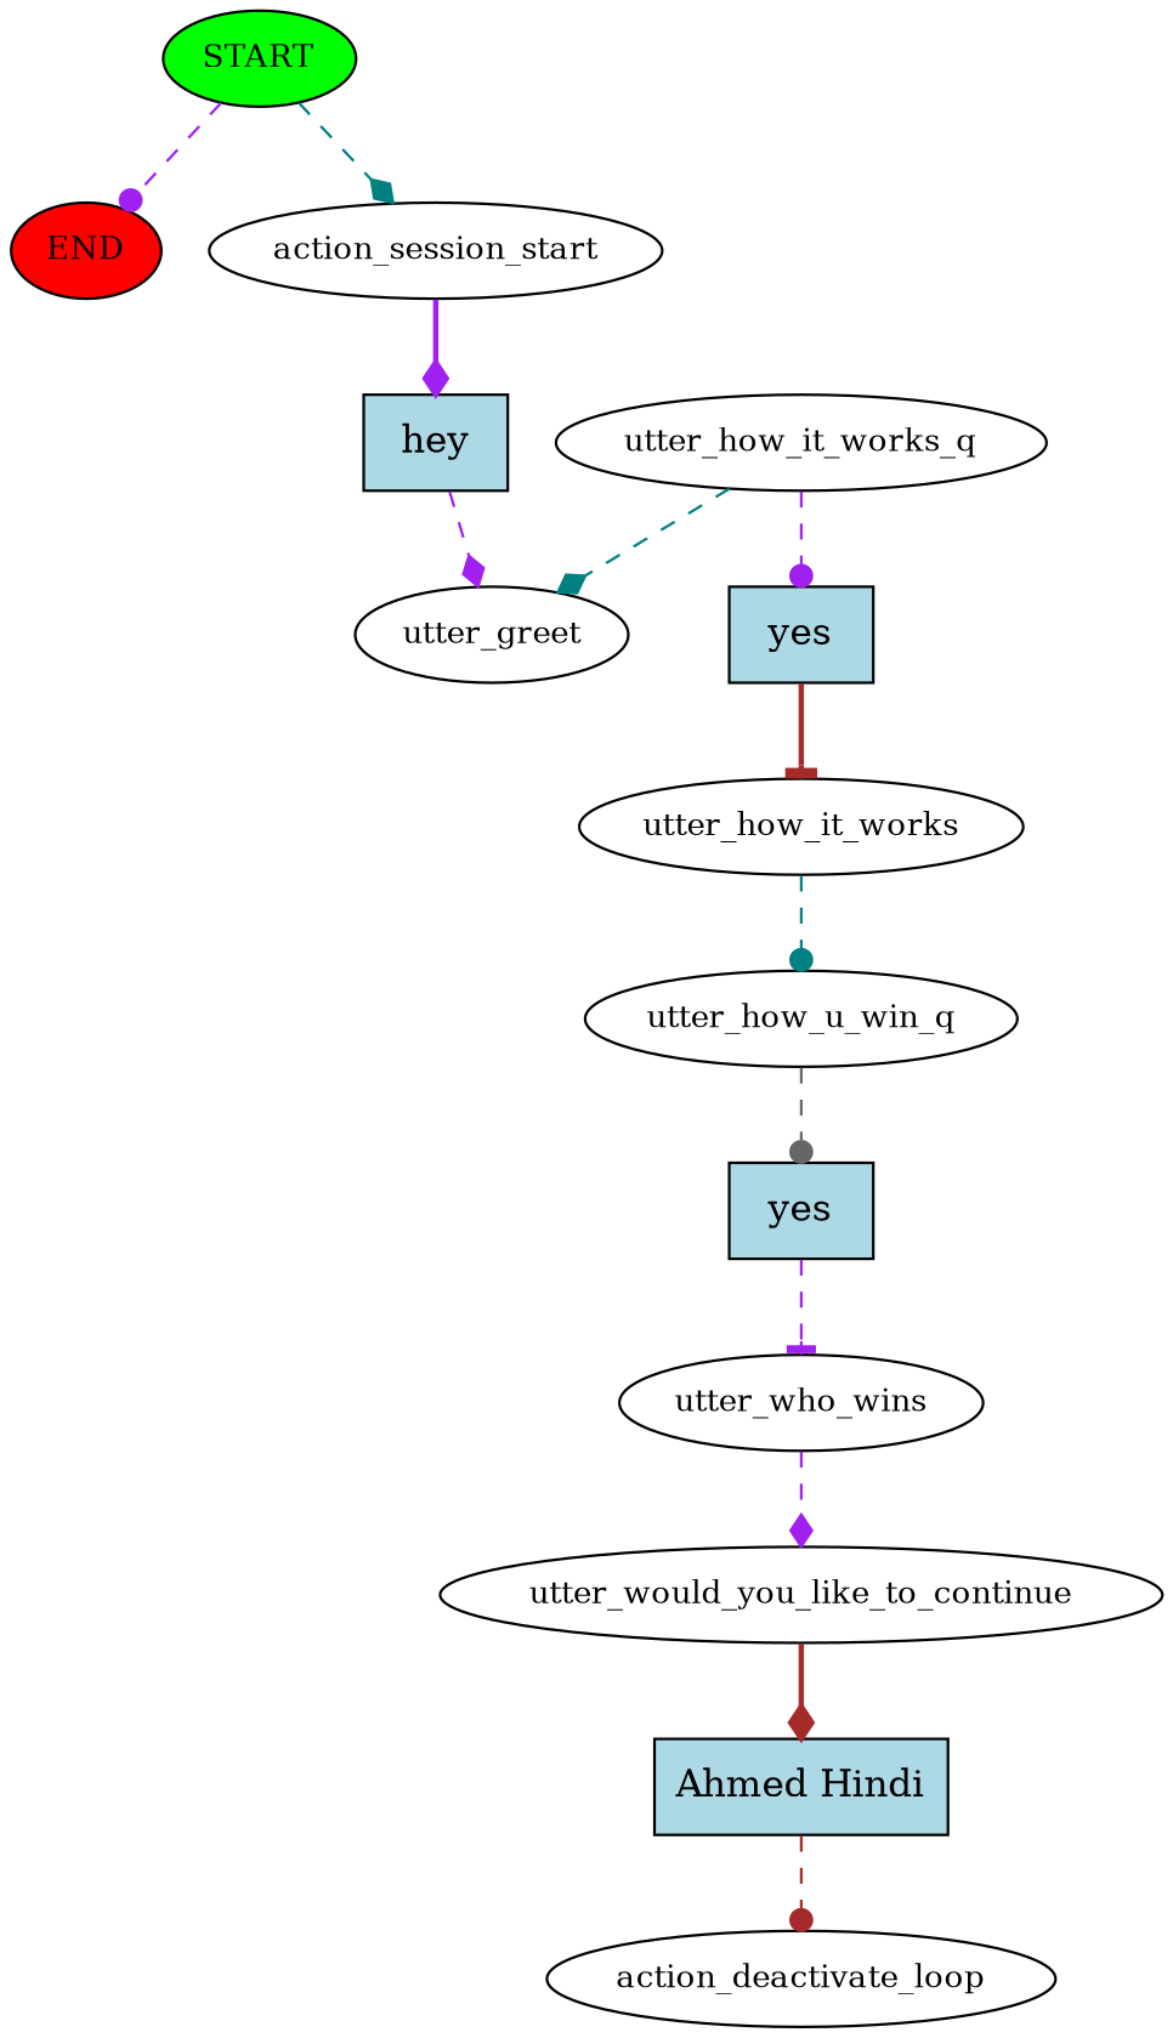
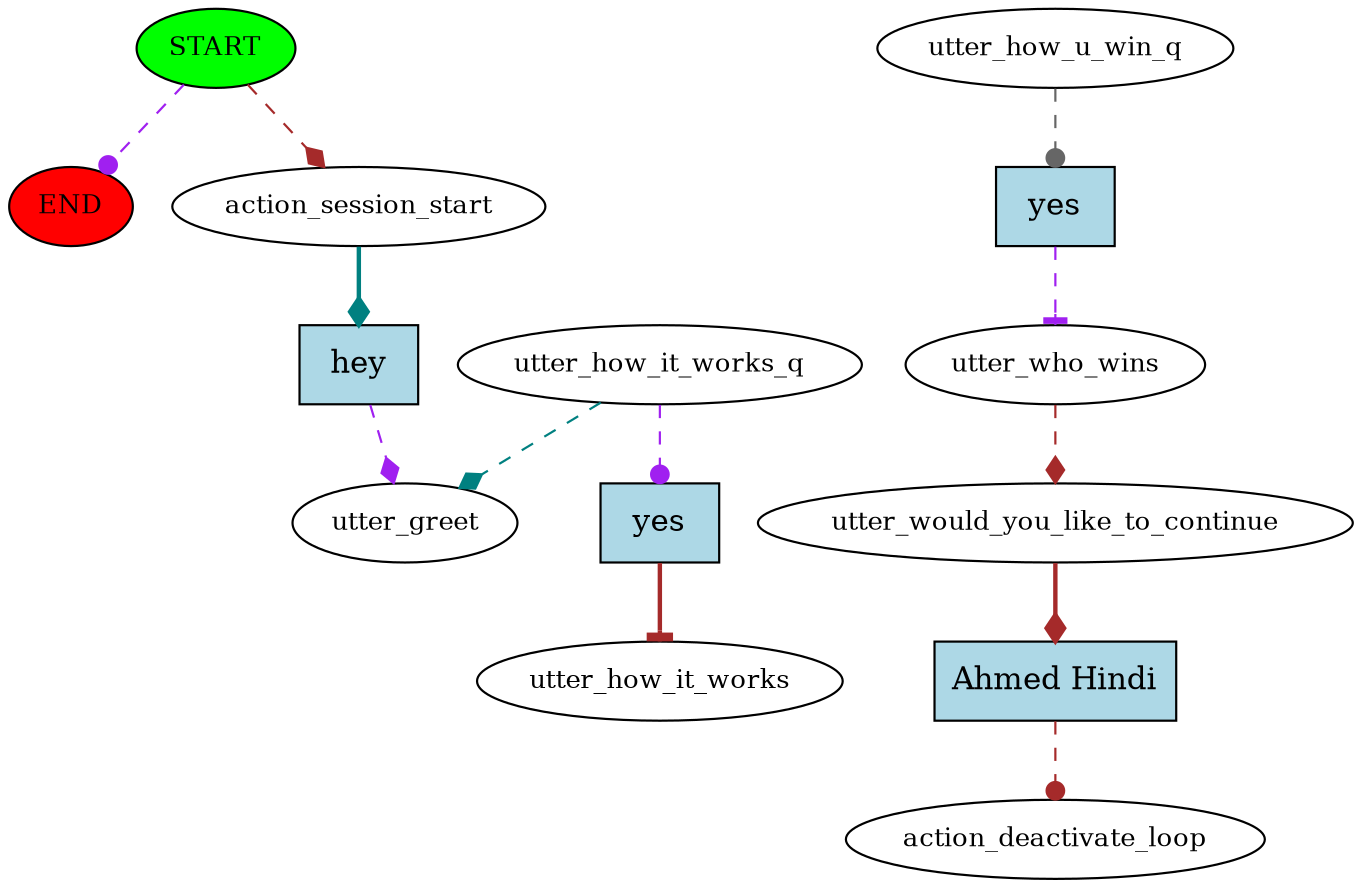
  digraph {
    node [fontsize=12]
    edge [arrowhead=diamond color=brown style=dashed]
    n1 [fillcolor=green label=START style=filled]
    n2 [fillcolor=red label=END style=filled]
    n3 [label=action_session_start]
    n4 [fillcolor=lightblue label=hey shape=rect style=filled fontsize=""]
    n5 [label=utter_greet]
    n6 [label=utter_how_it_works_q]
    n7 [fillcolor=lightblue label=yes shape=rect style=filled fontsize=""]
    n8 [label=utter_how_it_works]
    n9 [label=utter_how_u_win_q]
    n10 [fillcolor=lightblue label=yes shape=rect style=filled fontsize=""]
    n11 [label=utter_who_wins]
    n12 [label=utter_would_you_like_to_continue]
    n13 [fillcolor=lightblue label="Ahmed Hindi" shape=rect style=filled fontsize=""]
    n14 [label=action_deactivate_loop]
    n1 -> n2 [arrowhead=dot color=purple]
-   n1 -> n3 [color=teal]
-   n3 -> n4 [color=purple style=bold]
+   n1 -> n3
+   n3 -> n4 [color=teal style=bold]
    n4 -> n5 [color=purple]
    n6 -> n5 [color=teal]
    n6 -> n7 [arrowhead=dot color=purple]
    n7 -> n8 [arrowhead=tee style=bold]
-   n8 -> n9 [arrowhead=dot color=teal]
    n9 -> n10 [arrowhead=dot color=gray40]
    n10 -> n11 [arrowhead=tee color=purple]
-   n11 -> n12 [color=purple]
+   n11 -> n12
    n12 -> n13 [style=bold]
    n13 -> n14 [arrowhead=dot]
  }
